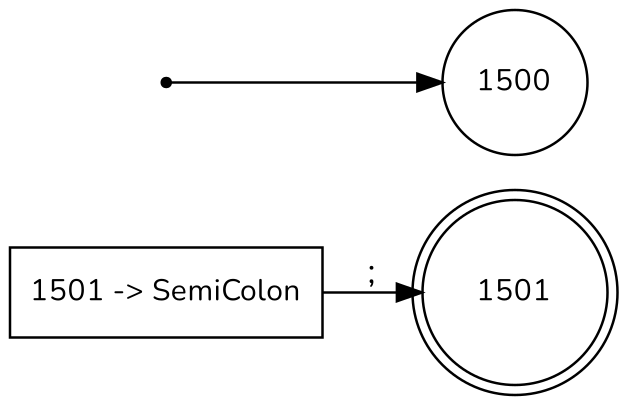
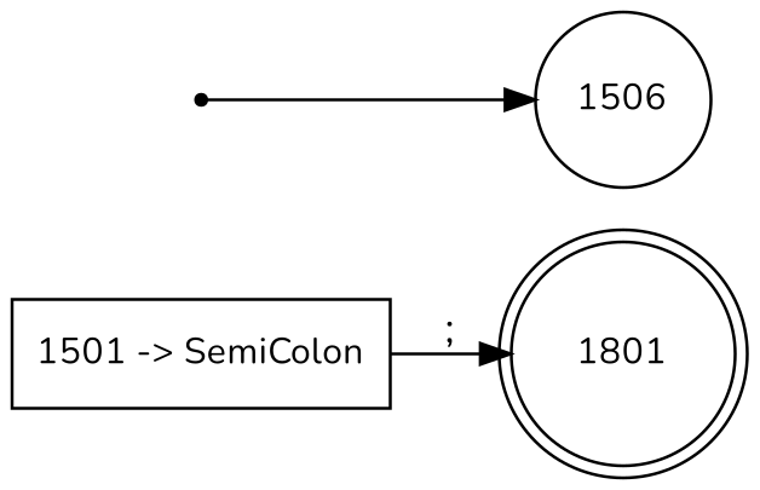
  digraph {
    fontname=Nunito
    rankdir=LR
    node [fontname=Nunito fontsize=12 color=black]
    edge [fontname=Nunito]
    n1 [label="1501 -> SemiColon" shape=rectangle color=""]
-   n2 [label=1501 shape=doublecircle]
-   n3 [label=1500 shape=circle]
+   n2 [label=1801 shape=doublecircle]
+   n3 [label=1506 shape=circle]
    n4 [label=1501 shape=point]
    n1 -> n2 [label=";"]
    n4 -> n3
  }
